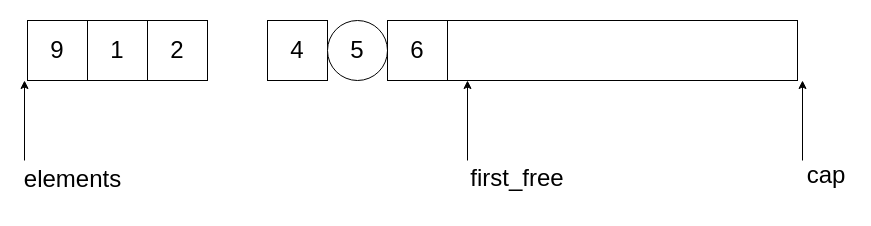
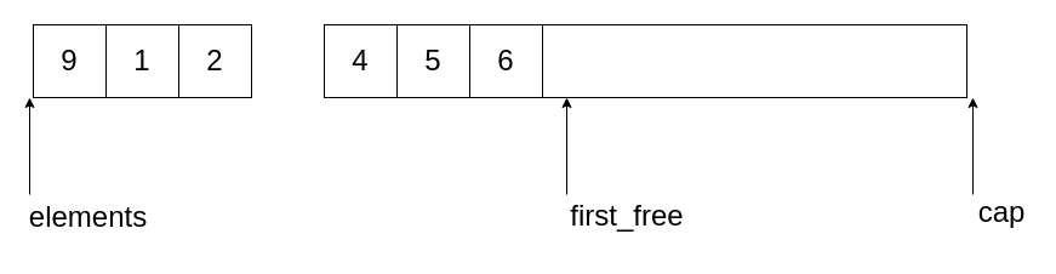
  <mxCell id="0" />
  <mxCell id="1" parent="0" />
  <mxCell id="2" value="" style="rounded=0;whiteSpace=wrap;html=1;" vertex="1" parent="1"><mxGeometry x="27" y="20" width="60" height="60" as="geometry" /></mxCell>
  <mxCell id="3" value="" style="rounded=0;whiteSpace=wrap;html=1;" vertex="1" parent="1"><mxGeometry x="87" y="20" width="60" height="60" as="geometry" /></mxCell>
  <mxCell id="4" value="" style="rounded=0;whiteSpace=wrap;html=1;" vertex="1" parent="1"><mxGeometry x="147" y="20" width="60" height="60" as="geometry" /></mxCell>
  <mxCell id="5" value="&lt;font style=&quot;font-size: 24px&quot;&gt;4&lt;/font&gt;" style="rounded=0;whiteSpace=wrap;html=1;" vertex="1" parent="1"><mxGeometry x="267" y="20" width="60" height="60" as="geometry" /></mxCell>
- <mxCell id="6" value="&lt;font style=&quot;font-size: 24px&quot;&gt;5&lt;/font&gt;" style="ellipse;whiteSpace=wrap;html=1;" vertex="1" parent="1"><mxGeometry x="327" y="20" width="60" height="60" as="geometry" /></mxCell>
+ <mxCell id="6" value="&lt;font style=&quot;font-size: 24px&quot;&gt;5&lt;/font&gt;" style="rounded=0;whiteSpace=wrap;html=1;" vertex="1" parent="1"><mxGeometry x="327" y="20" width="60" height="60" as="geometry" /></mxCell>
  <mxCell id="7" value="&lt;font style=&quot;font-size: 24px&quot;&gt;6&lt;/font&gt;" style="rounded=0;whiteSpace=wrap;html=1;" vertex="1" parent="1"><mxGeometry x="387" y="20" width="60" height="60" as="geometry" /></mxCell>
  <mxCell id="8" value="&lt;font style=&quot;font-size: 24px&quot;&gt;9&lt;/font&gt;" style="text;html=1;strokeColor=none;fillColor=none;align=center;verticalAlign=middle;whiteSpace=wrap;rounded=0;" vertex="1" parent="1"><mxGeometry x="27" y="35" width="60" height="30" as="geometry" /></mxCell>
  <mxCell id="9" value="&lt;font style=&quot;font-size: 24px&quot;&gt;1&lt;/font&gt;" style="text;html=1;strokeColor=none;fillColor=none;align=center;verticalAlign=middle;whiteSpace=wrap;rounded=0;" vertex="1" parent="1"><mxGeometry x="87" y="35" width="60" height="30" as="geometry" /></mxCell>
  <mxCell id="10" value="&lt;font style=&quot;font-size: 24px&quot;&gt;2&lt;/font&gt;" style="text;html=1;strokeColor=none;fillColor=none;align=center;verticalAlign=middle;whiteSpace=wrap;rounded=0;" vertex="1" parent="1"><mxGeometry x="147" y="35" width="60" height="30" as="geometry" /></mxCell>
  <mxCell id="11" value="" style="rounded=0;whiteSpace=wrap;html=1;" vertex="1" parent="1"><mxGeometry x="447" y="20" width="350" height="60" as="geometry" /></mxCell>
  <mxCell id="12" value="" style="endArrow=classic;html=1;rounded=0;fontSize=24;" edge="1" parent="1"><mxGeometry width="50" height="50" relative="1" as="geometry"><mxPoint x="24" y="160" as="sourcePoint" /><mxPoint x="24" y="80" as="targetPoint" /></mxGeometry></mxCell>
  <mxCell id="13" value="" style="endArrow=classic;html=1;rounded=0;fontSize=24;" edge="1" parent="1"><mxGeometry width="50" height="50" relative="1" as="geometry"><mxPoint x="467" y="160" as="sourcePoint" /><mxPoint x="467" y="80" as="targetPoint" /></mxGeometry></mxCell>
  <mxCell id="14" value="" style="endArrow=classic;html=1;rounded=0;fontSize=24;" edge="1" parent="1"><mxGeometry width="50" height="50" relative="1" as="geometry"><mxPoint x="802" y="160" as="sourcePoint" /><mxPoint x="802" y="80" as="targetPoint" /></mxGeometry></mxCell>
  <mxCell id="15" value="&lt;span style=&quot;font-size: 24px&quot;&gt;elements&lt;br&gt;&lt;/span&gt;" style="text;html=1;strokeColor=none;fillColor=none;align=center;verticalAlign=middle;whiteSpace=wrap;rounded=0;" vertex="1" parent="1"><mxGeometry x="20" y="154" width="105" height="50" as="geometry" /></mxCell>
  <mxCell id="16" value="&lt;span style=&quot;font-size: 24px&quot;&gt;first_free&lt;br&gt;&lt;/span&gt;" style="text;html=1;strokeColor=none;fillColor=none;align=center;verticalAlign=middle;whiteSpace=wrap;rounded=0;" vertex="1" parent="1"><mxGeometry x="437" y="153" width="160" height="50" as="geometry" /></mxCell>
  <mxCell id="17" value="&lt;span style=&quot;font-size: 24px&quot;&gt;cap&lt;br&gt;&lt;/span&gt;" style="text;html=1;strokeColor=none;fillColor=none;align=center;verticalAlign=middle;whiteSpace=wrap;rounded=0;" vertex="1" parent="1"><mxGeometry x="803" y="150" width="46" height="50" as="geometry" /></mxCell>
